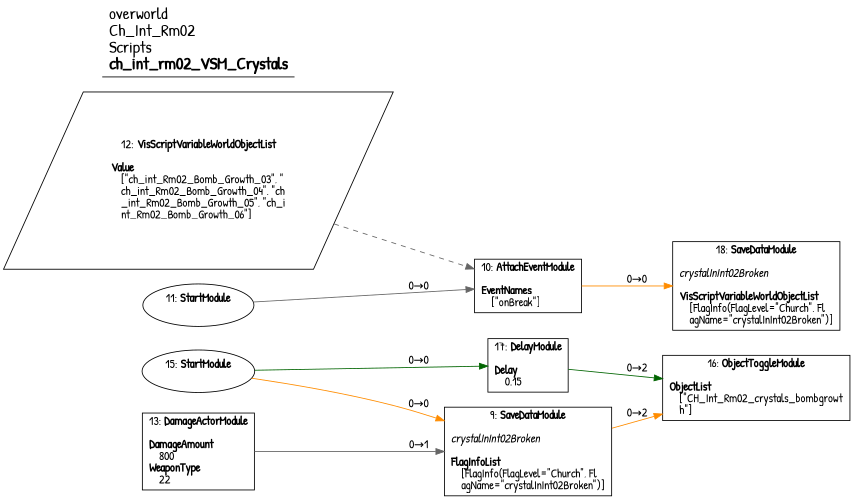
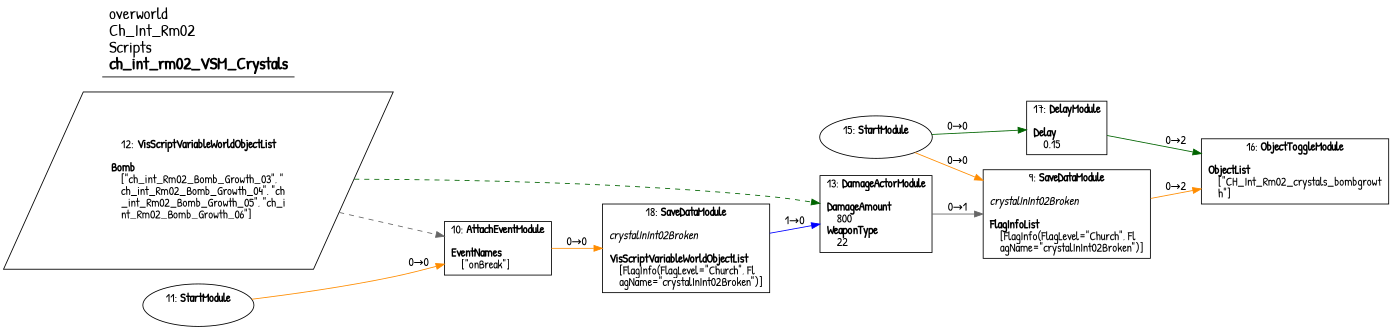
  digraph {
    fontname="Patrick Hand"
    rankdir=LR
    splines=spline
    node [fontname="Patrick Hand" shape=box]
    edge [color=darkorange fontname="Patrick Hand"]
    n1 [label=<9: <b>SaveDataModule</b><br/><br/><i>crystalInInt02Broken<br align="left"/></i><br align="left"/><b>FlagInfoList</b><br align="left"/>    [FlagInfo(FlagLevel=&quot;Church&quot;, Fl<br align="left"/>    agName=&quot;crystalInInt02Broken&quot;)]<br align="left"/>>]
    n2 [label=<16: <b>ObjectToggleModule</b><br/><br/><b>ObjectList</b><br align="left"/>    [&quot;CH_Int_Rm02_crystals_bombgrowt<br align="left"/>    h&quot;]<br align="left"/>>]
    n3 [label=<10: <b>AttachEventModule</b><br/><br/><b>EventNames</b><br align="left"/>    [&quot;onBreak&quot;]<br align="left"/>>]
    n4 [label=<18: <b>SaveDataModule</b><br/><br/><i>crystalInInt02Broken<br align="left"/></i><br align="left"/><b>VisScriptVariableWorldObjectList</b><br align="left"/>    [FlagInfo(FlagLevel=&quot;Church&quot;, Fl<br align="left"/>    agName=&quot;crystalInInt02Broken&quot;)]<br align="left"/>>]
    n5 [label=<13: <b>DamageActorModule</b><br/><br/><b>DamageAmount</b><br align="left"/>    800<br align="left"/><b>WeaponType</b><br align="left"/>    22<br align="left"/>>]
-   n6 [label=<12: <b>VisScriptVariableWorldObjectList</b><br/><br/><b>Value</b><br align="left"/>    [&quot;ch_int_Rm02_Bomb_Growth_03&quot;, &quot;<br align="left"/>    ch_int_Rm02_Bomb_Growth_04&quot;, &quot;ch<br align="left"/>    _int_Rm02_Bomb_Growth_05&quot;, &quot;ch_i<br align="left"/>    nt_Rm02_Bomb_Growth_06&quot;]<br align="left"/>> shape=parallelogram]
+   n6 [label=<12: <b>VisScriptVariableWorldObjectList</b><br/><br/><b>Bomb</b><br align="left"/>    [&quot;ch_int_Rm02_Bomb_Growth_03&quot;, &quot;<br align="left"/>    ch_int_Rm02_Bomb_Growth_04&quot;, &quot;ch<br align="left"/>    _int_Rm02_Bomb_Growth_05&quot;, &quot;ch_i<br align="left"/>    nt_Rm02_Bomb_Growth_06&quot;]<br align="left"/>> shape=parallelogram]
    n7 [label=<11: <b>StartModule</b><br/><br/>> shape=oval]
    n8 [label=<17: <b>DelayModule</b><br/><br/><b>Delay</b><br align="left"/>    0.15<br align="left"/>>]
    n9 [label=<15: <b>StartModule</b><br/><br/>> shape=oval]
    n10 [label=<<font point-size="20">overworld<br align="left"/>Ch_Int_Rm02<br align="left"/>Scripts<br align="left"/><b>ch_int_rm02_VSM_Crystals</b><br align="left"/></font>> shape=underline]
    n1 -> n2 [label="0→2"]
    n3 -> n4 [label="0→0"]
+   n4 -> n5 [color=blue label="1→0"]
    n5 -> n1 [color=gray40 label="0→1"]
    n6 -> n3 [color=gray40 style=dashed]
-   n7 -> n3 [color=gray40 label="0→0"]
+   n6 -> n5 [color=darkgreen style=dashed]
+   n7 -> n3 [label="0→0"]
    n8 -> n2 [color=darkgreen label="0→2"]
    n9 -> n1 [label="0→0"]
    n9 -> n8 [color=darkgreen label="0→0"]
  }
